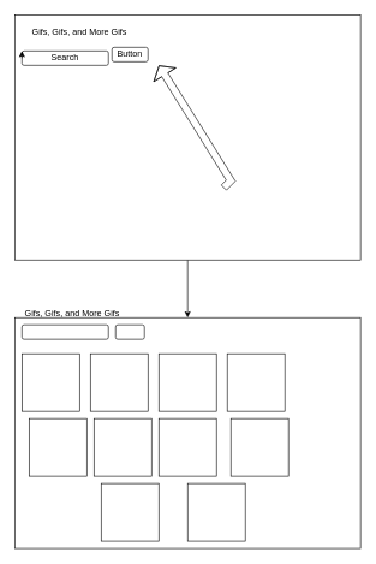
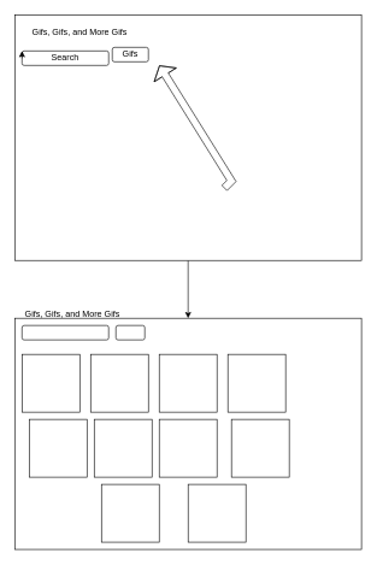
  <mxCell id="0" />
  <mxCell id="1" parent="0" />
  <mxCell id="2" style="edgeStyle=orthogonalEdgeStyle;rounded=0;orthogonalLoop=1;jettySize=auto;html=1;entryX=0.5;entryY=0;entryDx=0;entryDy=0;" edge="1" parent="1" source="3" target="11"><mxGeometry relative="1" as="geometry" /></mxCell>
  <mxCell id="3" value="" style="rounded=0;whiteSpace=wrap;html=1;" vertex="1" parent="1"><mxGeometry x="20" y="20" width="480" height="340" as="geometry" /></mxCell>
  <mxCell id="4" value="Gifs, Gifs, and More Gifs" style="text;html=1;align=center;verticalAlign=middle;whiteSpace=wrap;rounded=0;" vertex="1" parent="1"><mxGeometry x="30" y="30" width="160" height="30" as="geometry" /></mxCell>
  <mxCell id="5" value="" style="rounded=1;whiteSpace=wrap;html=1;" vertex="1" parent="1"><mxGeometry x="30" y="70" width="120" height="20" as="geometry" /></mxCell>
  <mxCell id="6" value="Search" style="text;html=1;align=center;verticalAlign=middle;whiteSpace=wrap;rounded=0;" vertex="1" parent="1"><mxGeometry x="40" y="65" width="100" height="30" as="geometry" /></mxCell>
  <mxCell id="7" value="" style="rounded=1;whiteSpace=wrap;html=1;" vertex="1" parent="1"><mxGeometry x="155" y="65" width="50" height="20" as="geometry" /></mxCell>
- <mxCell id="8" value="Button" style="text;html=1;align=center;verticalAlign=middle;whiteSpace=wrap;rounded=0;" vertex="1" parent="1"><mxGeometry x="150" y="60" width="60" height="30" as="geometry" /></mxCell>
+ <mxCell id="8" value="Gifs" style="text;html=1;align=center;verticalAlign=middle;whiteSpace=wrap;rounded=0;" vertex="1" parent="1"><mxGeometry x="150" y="60" width="60" height="30" as="geometry" /></mxCell>
  <mxCell id="9" value="" style="shape=flexArrow;endArrow=classic;html=1;rounded=0;endWidth=25;endSize=4.62;entryX=0.417;entryY=0.206;entryDx=0;entryDy=0;entryPerimeter=0;" edge="1" parent="1" target="3"><mxGeometry width="50" height="50" relative="1" as="geometry"><mxPoint x="310" y="260" as="sourcePoint" /><mxPoint x="360" y="210" as="targetPoint" /><Array as="points"><mxPoint x="320" y="250" /></Array></mxGeometry></mxCell>
  <mxCell id="10" style="edgeStyle=orthogonalEdgeStyle;rounded=0;orthogonalLoop=1;jettySize=auto;html=1;exitX=0;exitY=0.5;exitDx=0;exitDy=0;entryX=0.021;entryY=0.147;entryDx=0;entryDy=0;entryPerimeter=0;" edge="1" parent="1" source="5" target="3"><mxGeometry relative="1" as="geometry" /></mxCell>
  <mxCell id="11" value="" style="rounded=0;whiteSpace=wrap;html=1;" vertex="1" parent="1"><mxGeometry x="20" y="440" width="480" height="320" as="geometry" /></mxCell>
  <mxCell id="12" value="Gifs, Gifs, and More Gifs" style="text;html=1;align=center;verticalAlign=middle;whiteSpace=wrap;rounded=0;" vertex="1" parent="1"><mxGeometry x="30" y="420" width="140" height="30" as="geometry" /></mxCell>
  <mxCell id="13" value="" style="rounded=1;whiteSpace=wrap;html=1;" vertex="1" parent="1"><mxGeometry x="30" y="450" width="120" height="20" as="geometry" /></mxCell>
  <mxCell id="14" value="" style="rounded=1;whiteSpace=wrap;html=1;" vertex="1" parent="1"><mxGeometry x="160" y="450" width="40" height="20" as="geometry" /></mxCell>
  <mxCell id="15" value="" style="whiteSpace=wrap;html=1;aspect=fixed;" vertex="1" parent="1"><mxGeometry x="30" y="490" width="80" height="80" as="geometry" /></mxCell>
  <mxCell id="16" value="" style="whiteSpace=wrap;html=1;aspect=fixed;" vertex="1" parent="1"><mxGeometry x="125" y="490" width="80" height="80" as="geometry" /></mxCell>
  <mxCell id="17" value="" style="whiteSpace=wrap;html=1;aspect=fixed;" vertex="1" parent="1"><mxGeometry x="220" y="490" width="80" height="80" as="geometry" /></mxCell>
  <mxCell id="18" value="" style="whiteSpace=wrap;html=1;aspect=fixed;" vertex="1" parent="1"><mxGeometry x="315" y="490" width="80" height="80" as="geometry" /></mxCell>
  <mxCell id="19" value="" style="whiteSpace=wrap;html=1;aspect=fixed;" vertex="1" parent="1"><mxGeometry x="40" y="580" width="80" height="80" as="geometry" /></mxCell>
  <mxCell id="20" value="" style="whiteSpace=wrap;html=1;aspect=fixed;" vertex="1" parent="1"><mxGeometry x="130" y="580" width="80" height="80" as="geometry" /></mxCell>
  <mxCell id="21" value="" style="whiteSpace=wrap;html=1;aspect=fixed;" vertex="1" parent="1"><mxGeometry x="220" y="580" width="80" height="80" as="geometry" /></mxCell>
  <mxCell id="22" value="" style="whiteSpace=wrap;html=1;aspect=fixed;" vertex="1" parent="1"><mxGeometry x="320" y="580" width="80" height="80" as="geometry" /></mxCell>
  <mxCell id="23" value="" style="whiteSpace=wrap;html=1;aspect=fixed;" vertex="1" parent="1"><mxGeometry x="140" y="670" width="80" height="80" as="geometry" /></mxCell>
  <mxCell id="24" value="" style="whiteSpace=wrap;html=1;aspect=fixed;" vertex="1" parent="1"><mxGeometry x="260" y="670" width="80" height="80" as="geometry" /></mxCell>
